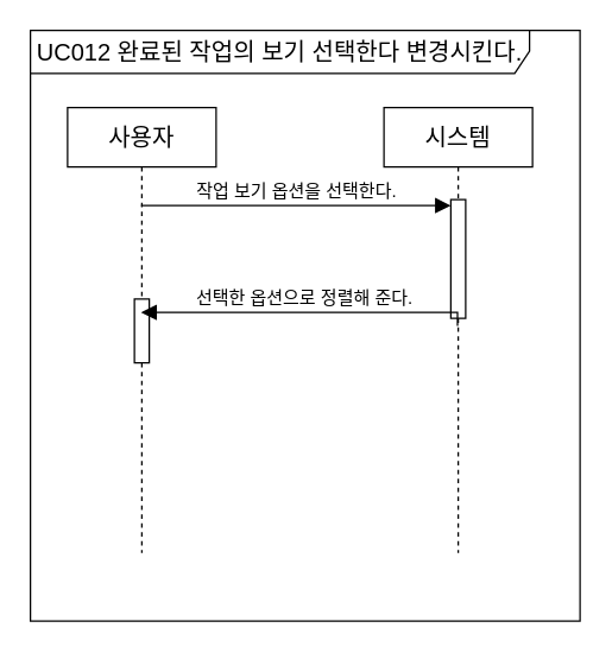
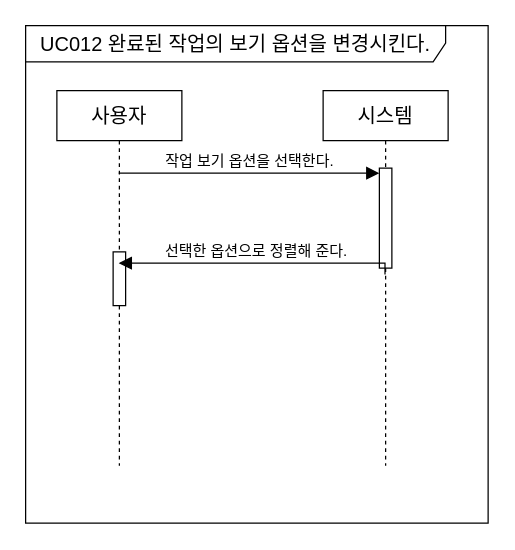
  <mxCell id="0" />
  <mxCell id="1" parent="0" />
  <mxCell id="2" value="사용자" style="shape=umlLifeline;perimeter=lifelinePerimeter;whiteSpace=wrap;html=1;container=1;dropTarget=0;collapsible=0;recursiveResize=0;outlineConnect=0;portConstraint=eastwest;newEdgeStyle={&quot;edgeStyle&quot;:&quot;elbowEdgeStyle&quot;,&quot;elbow&quot;:&quot;vertical&quot;,&quot;curved&quot;:0,&quot;rounded&quot;:0};fontSize=16;" vertex="1" parent="1"><mxGeometry x="45" y="72" width="100" height="300" as="geometry" /></mxCell>
  <mxCell id="3" value="" style="html=1;points=[];perimeter=orthogonalPerimeter;outlineConnect=0;targetShapes=umlLifeline;portConstraint=eastwest;newEdgeStyle={&quot;edgeStyle&quot;:&quot;elbowEdgeStyle&quot;,&quot;elbow&quot;:&quot;vertical&quot;,&quot;curved&quot;:0,&quot;rounded&quot;:0};fontSize=16;" vertex="1" parent="2"><mxGeometry x="45" y="129" width="10" height="43" as="geometry" /></mxCell>
  <mxCell id="4" value="시스템" style="shape=umlLifeline;perimeter=lifelinePerimeter;whiteSpace=wrap;html=1;container=1;dropTarget=0;collapsible=0;recursiveResize=0;outlineConnect=0;portConstraint=eastwest;newEdgeStyle={&quot;edgeStyle&quot;:&quot;elbowEdgeStyle&quot;,&quot;elbow&quot;:&quot;vertical&quot;,&quot;curved&quot;:0,&quot;rounded&quot;:0};fontSize=16;" vertex="1" parent="1"><mxGeometry x="258" y="72" width="100" height="300" as="geometry" /></mxCell>
  <mxCell id="5" value="" style="html=1;points=[];perimeter=orthogonalPerimeter;outlineConnect=0;targetShapes=umlLifeline;portConstraint=eastwest;newEdgeStyle={&quot;edgeStyle&quot;:&quot;elbowEdgeStyle&quot;,&quot;elbow&quot;:&quot;vertical&quot;,&quot;curved&quot;:0,&quot;rounded&quot;:0};fontSize=16;" vertex="1" parent="4"><mxGeometry x="45" y="62" width="10" height="80" as="geometry" /></mxCell>
  <mxCell id="6" value="작업 보기 옵션을 선택한다." style="html=1;verticalAlign=bottom;endArrow=block;edgeStyle=elbowEdgeStyle;elbow=vertical;curved=0;rounded=0;fontSize=12;startSize=8;endSize=8;" edge="1" parent="1"><mxGeometry relative="1" as="geometry"><mxPoint x="94.5" y="138" as="sourcePoint" /><mxPoint x="303" y="138" as="targetPoint" /></mxGeometry></mxCell>
  <mxCell id="7" value="선택한 옵션으로 정렬해 준다.&amp;nbsp;" style="html=1;verticalAlign=bottom;endArrow=block;edgeStyle=elbowEdgeStyle;elbow=vertical;curved=0;rounded=0;fontSize=12;startSize=8;endSize=8;" edge="1" parent="1" target="2"><mxGeometry width="80" relative="1" as="geometry"><mxPoint x="307.5" y="219" as="sourcePoint" /><mxPoint x="95" y="219" as="targetPoint" /><Array as="points"><mxPoint x="291" y="210" /></Array></mxGeometry></mxCell>
- <mxCell id="8" value="UC012 완료된 작업의 보기 선택한다 변경시킨다." style="shape=umlFrame;whiteSpace=wrap;html=1;pointerEvents=0;fontSize=16;width=336;height=29;" vertex="1" parent="1"><mxGeometry x="20" y="20" width="370" height="398" as="geometry" /></mxCell>
+ <mxCell id="8" value="UC012 완료된 작업의 보기 옵션을 변경시킨다." style="shape=umlFrame;whiteSpace=wrap;html=1;pointerEvents=0;fontSize=16;width=336;height=29;" vertex="1" parent="1"><mxGeometry x="20" y="20" width="370" height="398" as="geometry" /></mxCell>
